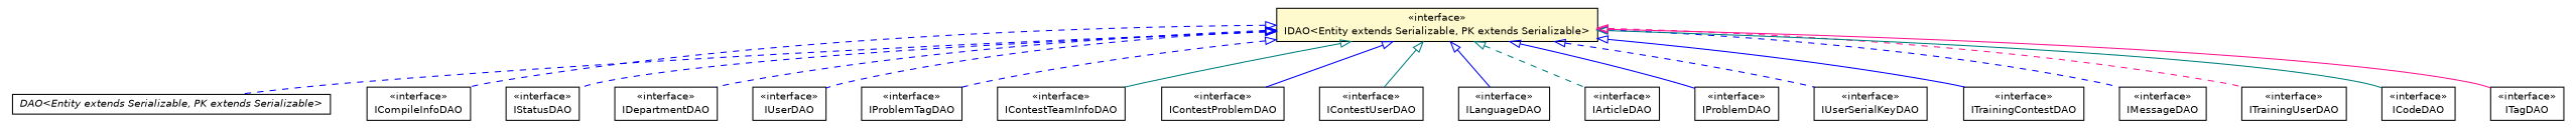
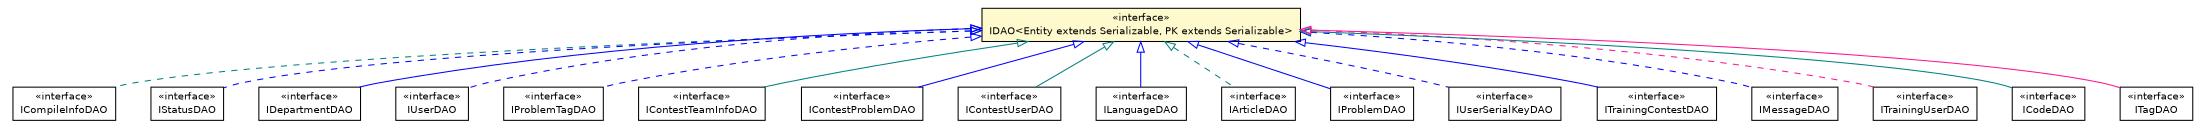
  digraph {
    nodesep=0.25
    ranksep=0.5
    node [fontcolor=black fontname=Helvetica fontsize=10.0 shape=plaintext]
    edge [arrowtail=empty color=blue dir=back fontname=Helvetica fontsize=10 headport=p labelfontname=Helvetica labelfontsize=10 style=dashed tailport=p]
-   n1 [label=<<table title="cn.edu.uestc.acmicpc.db.dao.base.DAO" border="0" cellborder="1" cellspacing="0" cellpadding="2" port="p" href="../base/DAO.html"> 		<tr><td><table border="0" cellspacing="0" cellpadding="1"> <tr><td align="center" balign="center"><font face="Helvetica-Oblique"> DAO&lt;Entity extends Serializable, PK extends Serializable&gt; </font></td></tr> 		</table></td></tr> 		</table>>]
    n2 [label=<<table title="cn.edu.uestc.acmicpc.db.dao.iface.ICompileInfoDAO" border="0" cellborder="1" cellspacing="0" cellpadding="2" port="p" href="./ICompileInfoDAO.html"> 		<tr><td><table border="0" cellspacing="0" cellpadding="1"> <tr><td align="center" balign="center"> &#171;interface&#187; </td></tr> <tr><td align="center" balign="center"> ICompileInfoDAO </td></tr> 		</table></td></tr> 		</table>>]
    n3 [label=<<table title="cn.edu.uestc.acmicpc.db.dao.iface.IStatusDAO" border="0" cellborder="1" cellspacing="0" cellpadding="2" port="p" href="./IStatusDAO.html"> 		<tr><td><table border="0" cellspacing="0" cellpadding="1"> <tr><td align="center" balign="center"> &#171;interface&#187; </td></tr> <tr><td align="center" balign="center"> IStatusDAO </td></tr> 		</table></td></tr> 		</table>>]
    n4 [label=<<table title="cn.edu.uestc.acmicpc.db.dao.iface.IDepartmentDAO" border="0" cellborder="1" cellspacing="0" cellpadding="2" port="p" href="./IDepartmentDAO.html"> 		<tr><td><table border="0" cellspacing="0" cellpadding="1"> <tr><td align="center" balign="center"> &#171;interface&#187; </td></tr> <tr><td align="center" balign="center"> IDepartmentDAO </td></tr> 		</table></td></tr> 		</table>>]
    n5 [label=<<table title="cn.edu.uestc.acmicpc.db.dao.iface.IUserDAO" border="0" cellborder="1" cellspacing="0" cellpadding="2" port="p" href="./IUserDAO.html"> 		<tr><td><table border="0" cellspacing="0" cellpadding="1"> <tr><td align="center" balign="center"> &#171;interface&#187; </td></tr> <tr><td align="center" balign="center"> IUserDAO </td></tr> 		</table></td></tr> 		</table>>]
    n6 [label=<<table title="cn.edu.uestc.acmicpc.db.dao.iface.IProblemTagDAO" border="0" cellborder="1" cellspacing="0" cellpadding="2" port="p" href="./IProblemTagDAO.html"> 		<tr><td><table border="0" cellspacing="0" cellpadding="1"> <tr><td align="center" balign="center"> &#171;interface&#187; </td></tr> <tr><td align="center" balign="center"> IProblemTagDAO </td></tr> 		</table></td></tr> 		</table>>]
    n7 [label=<<table title="cn.edu.uestc.acmicpc.db.dao.iface.IContestTeamInfoDAO" border="0" cellborder="1" cellspacing="0" cellpadding="2" port="p" href="./IContestTeamInfoDAO.html"> 		<tr><td><table border="0" cellspacing="0" cellpadding="1"> <tr><td align="center" balign="center"> &#171;interface&#187; </td></tr> <tr><td align="center" balign="center"> IContestTeamInfoDAO </td></tr> 		</table></td></tr> 		</table>>]
    n8 [label=<<table title="cn.edu.uestc.acmicpc.db.dao.iface.IContestProblemDAO" border="0" cellborder="1" cellspacing="0" cellpadding="2" port="p" href="./IContestProblemDAO.html"> 		<tr><td><table border="0" cellspacing="0" cellpadding="1"> <tr><td align="center" balign="center"> &#171;interface&#187; </td></tr> <tr><td align="center" balign="center"> IContestProblemDAO </td></tr> 		</table></td></tr> 		</table>>]
    n9 [label=<<table title="cn.edu.uestc.acmicpc.db.dao.iface.IContestUserDAO" border="0" cellborder="1" cellspacing="0" cellpadding="2" port="p" href="./IContestUserDAO.html"> 		<tr><td><table border="0" cellspacing="0" cellpadding="1"> <tr><td align="center" balign="center"> &#171;interface&#187; </td></tr> <tr><td align="center" balign="center"> IContestUserDAO </td></tr> 		</table></td></tr> 		</table>>]
    n10 [label=<<table title="cn.edu.uestc.acmicpc.db.dao.iface.ILanguageDAO" border="0" cellborder="1" cellspacing="0" cellpadding="2" port="p" href="./ILanguageDAO.html"> 		<tr><td><table border="0" cellspacing="0" cellpadding="1"> <tr><td align="center" balign="center"> &#171;interface&#187; </td></tr> <tr><td align="center" balign="center"> ILanguageDAO </td></tr> 		</table></td></tr> 		</table>>]
    n11 [label=<<table title="cn.edu.uestc.acmicpc.db.dao.iface.IArticleDAO" border="0" cellborder="1" cellspacing="0" cellpadding="2" port="p" href="./IArticleDAO.html"> 		<tr><td><table border="0" cellspacing="0" cellpadding="1"> <tr><td align="center" balign="center"> &#171;interface&#187; </td></tr> <tr><td align="center" balign="center"> IArticleDAO </td></tr> 		</table></td></tr> 		</table>>]
    n12 [label=<<table title="cn.edu.uestc.acmicpc.db.dao.iface.IProblemDAO" border="0" cellborder="1" cellspacing="0" cellpadding="2" port="p" href="./IProblemDAO.html"> 		<tr><td><table border="0" cellspacing="0" cellpadding="1"> <tr><td align="center" balign="center"> &#171;interface&#187; </td></tr> <tr><td align="center" balign="center"> IProblemDAO </td></tr> 		</table></td></tr> 		</table>>]
    n13 [label=<<table title="cn.edu.uestc.acmicpc.db.dao.iface.IUserSerialKeyDAO" border="0" cellborder="1" cellspacing="0" cellpadding="2" port="p" href="./IUserSerialKeyDAO.html"> 		<tr><td><table border="0" cellspacing="0" cellpadding="1"> <tr><td align="center" balign="center"> &#171;interface&#187; </td></tr> <tr><td align="center" balign="center"> IUserSerialKeyDAO </td></tr> 		</table></td></tr> 		</table>>]
    n14 [label=<<table title="cn.edu.uestc.acmicpc.db.dao.iface.ITrainingContestDAO" border="0" cellborder="1" cellspacing="0" cellpadding="2" port="p" href="./ITrainingContestDAO.html"> 		<tr><td><table border="0" cellspacing="0" cellpadding="1"> <tr><td align="center" balign="center"> &#171;interface&#187; </td></tr> <tr><td align="center" balign="center"> ITrainingContestDAO </td></tr> 		</table></td></tr> 		</table>>]
    n15 [label=<<table title="cn.edu.uestc.acmicpc.db.dao.iface.IMessageDAO" border="0" cellborder="1" cellspacing="0" cellpadding="2" port="p" href="./IMessageDAO.html"> 		<tr><td><table border="0" cellspacing="0" cellpadding="1"> <tr><td align="center" balign="center"> &#171;interface&#187; </td></tr> <tr><td align="center" balign="center"> IMessageDAO </td></tr> 		</table></td></tr> 		</table>>]
    n16 [label=<<table title="cn.edu.uestc.acmicpc.db.dao.iface.ITrainingUserDAO" border="0" cellborder="1" cellspacing="0" cellpadding="2" port="p" href="./ITrainingUserDAO.html"> 		<tr><td><table border="0" cellspacing="0" cellpadding="1"> <tr><td align="center" balign="center"> &#171;interface&#187; </td></tr> <tr><td align="center" balign="center"> ITrainingUserDAO </td></tr> 		</table></td></tr> 		</table>>]
    n17 [label=<<table title="cn.edu.uestc.acmicpc.db.dao.iface.ICodeDAO" border="0" cellborder="1" cellspacing="0" cellpadding="2" port="p" href="./ICodeDAO.html"> 		<tr><td><table border="0" cellspacing="0" cellpadding="1"> <tr><td align="center" balign="center"> &#171;interface&#187; </td></tr> <tr><td align="center" balign="center"> ICodeDAO </td></tr> 		</table></td></tr> 		</table>>]
    n18 [label=<<table title="cn.edu.uestc.acmicpc.db.dao.iface.ITagDAO" border="0" cellborder="1" cellspacing="0" cellpadding="2" port="p" href="./ITagDAO.html"> 		<tr><td><table border="0" cellspacing="0" cellpadding="1"> <tr><td align="center" balign="center"> &#171;interface&#187; </td></tr> <tr><td align="center" balign="center"> ITagDAO </td></tr> 		</table></td></tr> 		</table>>]
    n19 [label=<<table title="cn.edu.uestc.acmicpc.db.dao.iface.IDAO" border="0" cellborder="1" cellspacing="0" cellpadding="2" port="p" bgcolor="lemonChiffon" href="./IDAO.html"> 		<tr><td><table border="0" cellspacing="0" cellpadding="1"> <tr><td align="center" balign="center"> &#171;interface&#187; </td></tr> <tr><td align="center" balign="center"> IDAO&lt;Entity extends Serializable, PK extends Serializable&gt; </td></tr> 		</table></td></tr> 		</table>>]
-   n19 -> n1
-   n19 -> n2
+   n19 -> n2 [color=teal]
    n19 -> n3
-   n19 -> n4
+   n19 -> n4 [style=solid]
    n19 -> n5
    n19 -> n6
    n19 -> n7 [color=teal style=solid]
    n19 -> n8 [style=solid]
    n19 -> n9 [color=teal style=solid]
    n19 -> n10 [style=solid]
    n19 -> n11 [color=teal]
    n19 -> n12 [style=solid]
    n19 -> n13
    n19 -> n14 [style=solid]
    n19 -> n15
    n19 -> n16 [color=deeppink]
    n19 -> n17 [color=teal style=solid]
    n19 -> n18 [color=deeppink style=solid]
  }
